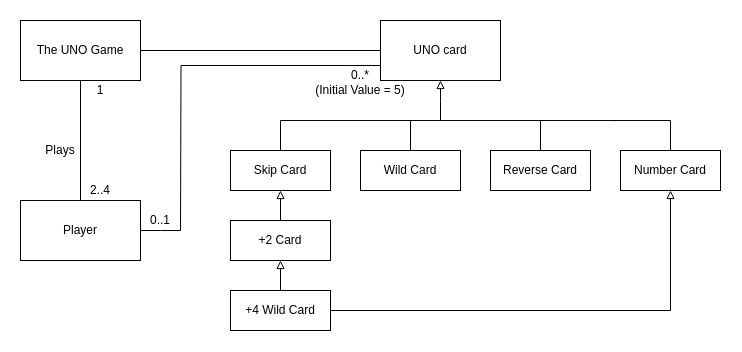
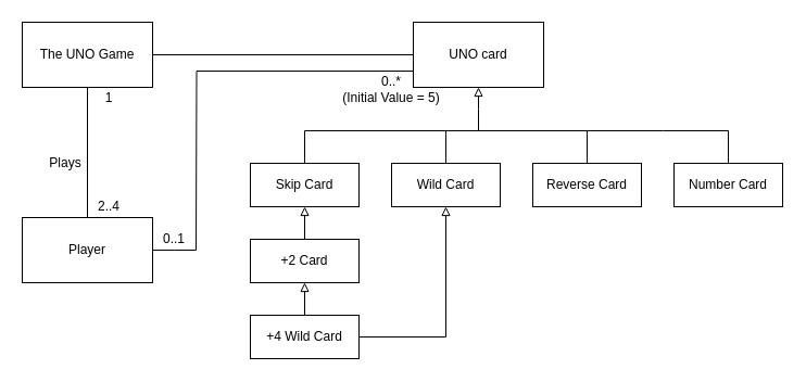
  <mxCell id="0" />
  <mxCell id="1" parent="0" />
  <mxCell id="2" style="edgeStyle=orthogonalEdgeStyle;rounded=0;orthogonalLoop=1;jettySize=auto;html=1;exitX=0.5;exitY=1;exitDx=0;exitDy=0;startArrow=none;startFill=0;endArrow=none;endFill=0;" edge="1" parent="1" source="4" target="6"><mxGeometry relative="1" as="geometry" /></mxCell>
  <mxCell id="3" style="edgeStyle=orthogonalEdgeStyle;rounded=0;orthogonalLoop=1;jettySize=auto;html=1;exitX=1;exitY=0.5;exitDx=0;exitDy=0;entryX=0;entryY=0.5;entryDx=0;entryDy=0;startArrow=none;startFill=0;endArrow=none;endFill=0;" edge="1" parent="1" source="4" target="9"><mxGeometry relative="1" as="geometry" /></mxCell>
  <mxCell id="4" value="The UNO Game" style="rounded=0;whiteSpace=wrap;html=1;" vertex="1" parent="1"><mxGeometry x="20" y="20" width="120" height="60" as="geometry" /></mxCell>
  <mxCell id="5" style="edgeStyle=orthogonalEdgeStyle;rounded=0;orthogonalLoop=1;jettySize=auto;html=1;exitX=1;exitY=0.5;exitDx=0;exitDy=0;startArrow=none;startFill=0;endArrow=none;endFill=0;" edge="1" parent="1" source="6"><mxGeometry relative="1" as="geometry"><mxPoint x="180" y="230" as="targetPoint" /></mxGeometry></mxCell>
  <mxCell id="6" value="Player" style="rounded=0;whiteSpace=wrap;html=1;" vertex="1" parent="1"><mxGeometry x="20" y="200" width="120" height="60" as="geometry" /></mxCell>
  <mxCell id="7" style="edgeStyle=orthogonalEdgeStyle;rounded=0;orthogonalLoop=1;jettySize=auto;html=1;exitX=0.5;exitY=1;exitDx=0;exitDy=0;endArrow=none;endFill=0;startArrow=block;startFill=0;" edge="1" parent="1" source="9"><mxGeometry relative="1" as="geometry"><mxPoint x="440" y="120" as="targetPoint" /></mxGeometry></mxCell>
  <mxCell id="8" style="edgeStyle=orthogonalEdgeStyle;rounded=0;orthogonalLoop=1;jettySize=auto;html=1;exitX=0;exitY=0.75;exitDx=0;exitDy=0;startArrow=none;startFill=0;endArrow=none;endFill=0;" edge="1" parent="1" source="9"><mxGeometry relative="1" as="geometry"><mxPoint x="180" y="230" as="targetPoint" /></mxGeometry></mxCell>
  <mxCell id="9" value="UNO card" style="rounded=0;whiteSpace=wrap;html=1;" vertex="1" parent="1"><mxGeometry x="380" y="20" width="120" height="60" as="geometry" /></mxCell>
  <mxCell id="10" style="edgeStyle=orthogonalEdgeStyle;rounded=0;orthogonalLoop=1;jettySize=auto;html=1;exitX=0.5;exitY=0;exitDx=0;exitDy=0;endArrow=none;endFill=0;" edge="1" parent="1" source="11"><mxGeometry relative="1" as="geometry"><mxPoint x="670" y="120" as="targetPoint" /><Array as="points"><mxPoint x="280" y="120" /><mxPoint x="610" y="120" /></Array></mxGeometry></mxCell>
  <mxCell id="11" value="Skip Card" style="rounded=0;whiteSpace=wrap;html=1;" vertex="1" parent="1"><mxGeometry x="230" y="150" width="100" height="40" as="geometry" /></mxCell>
  <mxCell id="12" style="edgeStyle=orthogonalEdgeStyle;rounded=0;orthogonalLoop=1;jettySize=auto;html=1;exitX=0.5;exitY=0;exitDx=0;exitDy=0;entryX=0.5;entryY=1;entryDx=0;entryDy=0;endArrow=block;endFill=0;" edge="1" parent="1" source="13" target="11"><mxGeometry relative="1" as="geometry" /></mxCell>
  <mxCell id="13" value="+2 Card" style="rounded=0;whiteSpace=wrap;html=1;" vertex="1" parent="1"><mxGeometry x="230" y="220" width="100" height="40" as="geometry" /></mxCell>
  <mxCell id="14" style="edgeStyle=orthogonalEdgeStyle;rounded=0;orthogonalLoop=1;jettySize=auto;html=1;exitX=0.5;exitY=0;exitDx=0;exitDy=0;endArrow=none;endFill=0;" edge="1" parent="1" source="15"><mxGeometry relative="1" as="geometry"><mxPoint x="540" y="120" as="targetPoint" /></mxGeometry></mxCell>
  <mxCell id="15" value="Reverse Card" style="rounded=0;whiteSpace=wrap;html=1;" vertex="1" parent="1"><mxGeometry x="490" y="150" width="100" height="40" as="geometry" /></mxCell>
  <mxCell id="16" style="edgeStyle=orthogonalEdgeStyle;rounded=0;orthogonalLoop=1;jettySize=auto;html=1;exitX=0.5;exitY=0;exitDx=0;exitDy=0;endArrow=none;endFill=0;" edge="1" parent="1" source="17"><mxGeometry relative="1" as="geometry"><mxPoint x="410" y="120" as="targetPoint" /></mxGeometry></mxCell>
  <mxCell id="17" value="Wild Card" style="rounded=0;whiteSpace=wrap;html=1;" vertex="1" parent="1"><mxGeometry x="360" y="150" width="100" height="40" as="geometry" /></mxCell>
  <mxCell id="18" style="edgeStyle=orthogonalEdgeStyle;rounded=0;orthogonalLoop=1;jettySize=auto;html=1;exitX=0.5;exitY=0;exitDx=0;exitDy=0;entryX=0.5;entryY=1;entryDx=0;entryDy=0;endArrow=block;endFill=0;" edge="1" parent="1" source="20" target="13"><mxGeometry relative="1" as="geometry" /></mxCell>
- <mxCell id="19" style="edgeStyle=orthogonalEdgeStyle;rounded=0;orthogonalLoop=1;jettySize=auto;html=1;exitX=1;exitY=0.5;exitDx=0;exitDy=0;startArrow=none;startFill=0;endArrow=block;endFill=0;" edge="1" parent="1" source="20" target="22"><mxGeometry relative="1" as="geometry" /></mxCell>
+ <mxCell id="19" style="edgeStyle=orthogonalEdgeStyle;rounded=0;orthogonalLoop=1;jettySize=auto;html=1;exitX=1;exitY=0.5;exitDx=0;exitDy=0;entryX=0.5;entryY=1;entryDx=0;entryDy=0;startArrow=none;startFill=0;endArrow=block;endFill=0;" edge="1" parent="1" source="20" target="17"><mxGeometry relative="1" as="geometry" /></mxCell>
  <mxCell id="20" value="+4 Wild Card" style="rounded=0;whiteSpace=wrap;html=1;" vertex="1" parent="1"><mxGeometry x="230" y="290" width="100" height="40" as="geometry" /></mxCell>
  <mxCell id="21" style="edgeStyle=orthogonalEdgeStyle;rounded=0;orthogonalLoop=1;jettySize=auto;html=1;exitX=0.5;exitY=0;exitDx=0;exitDy=0;endArrow=none;endFill=0;" edge="1" parent="1" source="22"><mxGeometry relative="1" as="geometry"><mxPoint x="670" y="120" as="targetPoint" /></mxGeometry></mxCell>
  <mxCell id="22" value="Number Card&lt;br&gt;" style="rounded=0;whiteSpace=wrap;html=1;" vertex="1" parent="1"><mxGeometry x="620" y="150" width="100" height="40" as="geometry" /></mxCell>
  <mxCell id="23" value="Plays" style="text;html=1;strokeColor=none;fillColor=none;align=center;verticalAlign=middle;whiteSpace=wrap;rounded=0;" vertex="1" parent="1"><mxGeometry x="40" y="140" width="40" height="20" as="geometry" /></mxCell>
  <mxCell id="24" value="2..4" style="text;html=1;strokeColor=none;fillColor=none;align=center;verticalAlign=middle;whiteSpace=wrap;rounded=0;" vertex="1" parent="1"><mxGeometry x="80" y="180" width="40" height="20" as="geometry" /></mxCell>
  <mxCell id="25" value="1" style="text;html=1;strokeColor=none;fillColor=none;align=center;verticalAlign=middle;whiteSpace=wrap;rounded=0;" vertex="1" parent="1"><mxGeometry x="80" y="80" width="40" height="20" as="geometry" /></mxCell>
  <mxCell id="26" value="0..*" style="text;html=1;strokeColor=none;fillColor=none;align=center;verticalAlign=middle;whiteSpace=wrap;rounded=0;" vertex="1" parent="1"><mxGeometry x="340" y="60" width="40" height="30" as="geometry" /></mxCell>
  <mxCell id="27" value="0..1" style="text;html=1;strokeColor=none;fillColor=none;align=center;verticalAlign=middle;whiteSpace=wrap;rounded=0;" vertex="1" parent="1"><mxGeometry x="140" y="210" width="40" height="20" as="geometry" /></mxCell>
  <mxCell id="28" value="(Initial Value = 5)" style="text;html=1;strokeColor=none;fillColor=none;align=center;verticalAlign=middle;whiteSpace=wrap;rounded=0;" vertex="1" parent="1"><mxGeometry x="300" y="80" width="120" height="20" as="geometry" /></mxCell>
